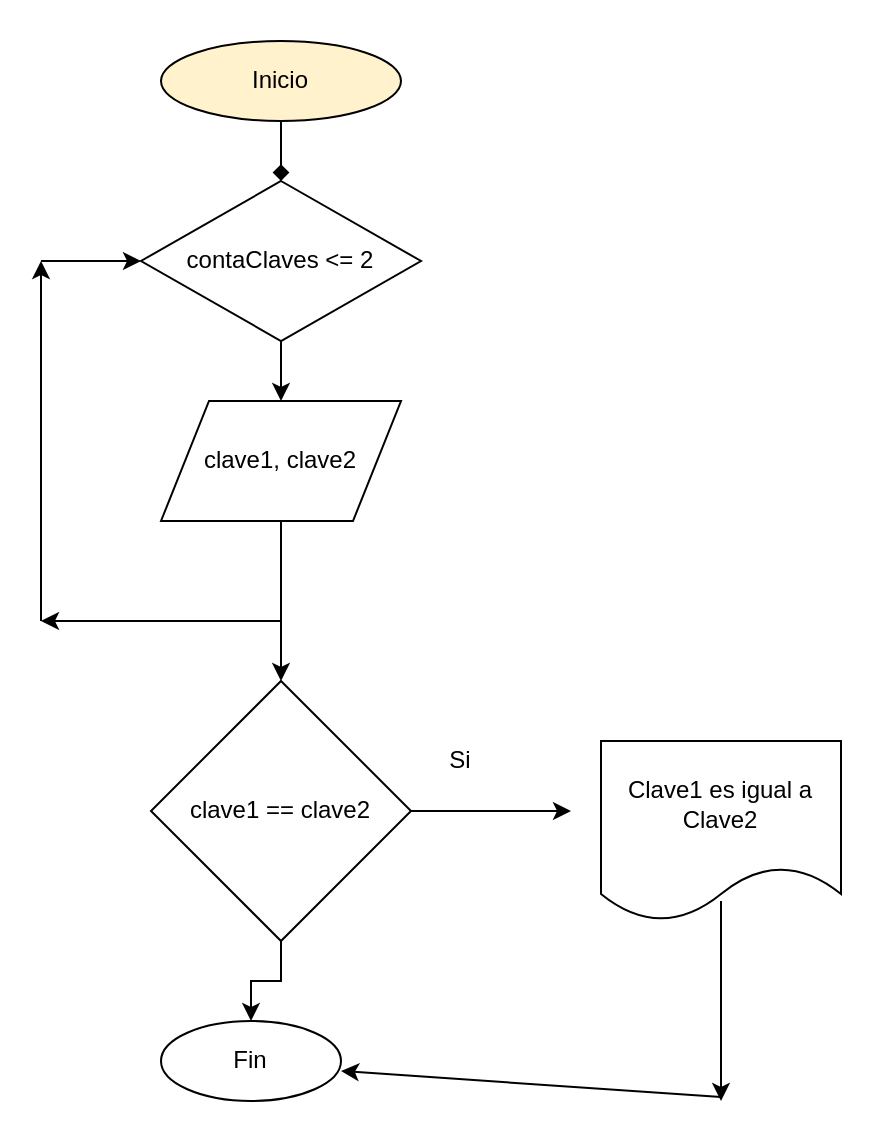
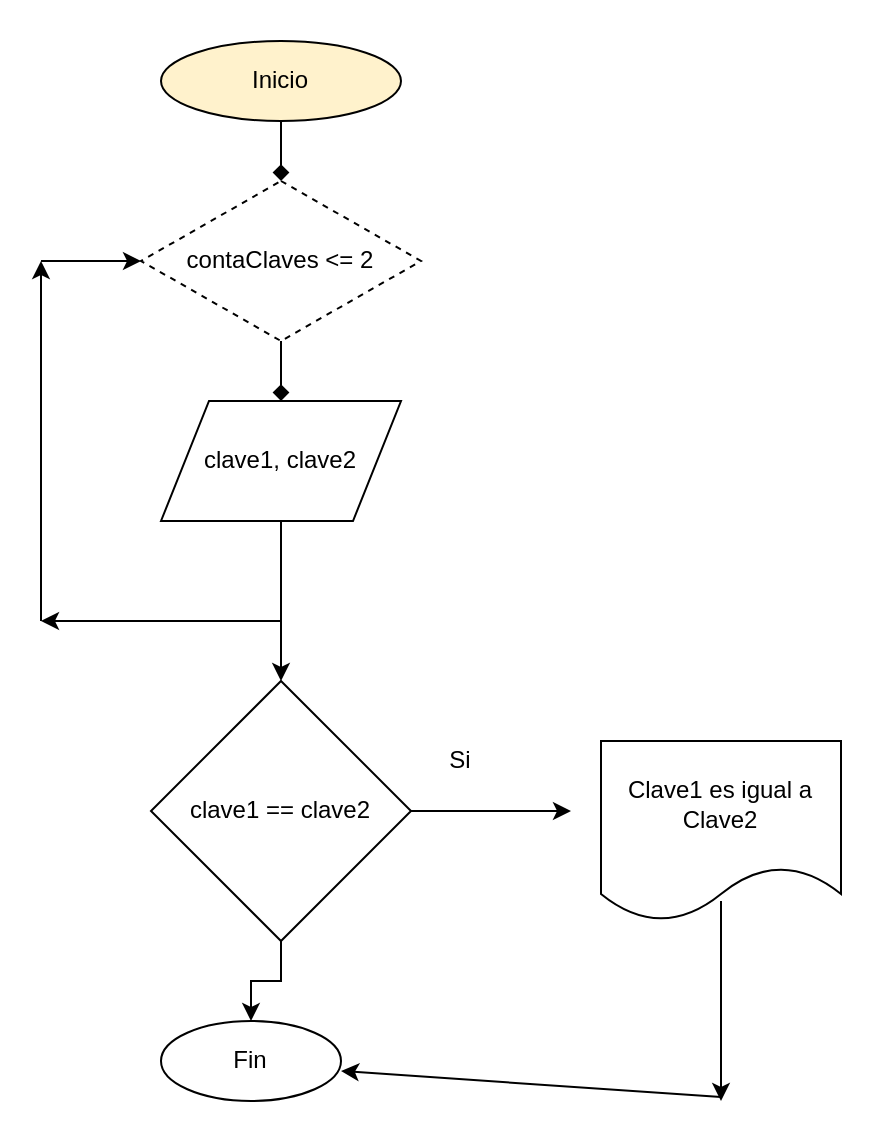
  <mxCell id="0" />
  <mxCell id="1" parent="0" />
- <mxCell id="2" value="" style="edgeStyle=orthogonalEdgeStyle;rounded=0;orthogonalLoop=1;jettySize=auto;html=1;" parent="1" source="9" target="5" edge="1"><mxGeometry relative="1" as="geometry" /></mxCell>
+ <mxCell id="2" value="" style="edgeStyle=orthogonalEdgeStyle;rounded=0;orthogonalLoop=1;jettySize=auto;html=1;endArrow=diamond;" parent="1" source="9" target="5" edge="1"><mxGeometry relative="1" as="geometry" /></mxCell>
  <mxCell id="3" value="Inicio" style="ellipse;whiteSpace=wrap;html=1;fillColor=#fff2cc;" parent="1" vertex="1"><mxGeometry x="80" width="120" height="40" as="geometry" y="20" /></mxCell>
  <mxCell id="4" value="" style="edgeStyle=orthogonalEdgeStyle;rounded=0;orthogonalLoop=1;jettySize=auto;html=1;" parent="1" source="5" edge="1"><mxGeometry relative="1" as="geometry"><mxPoint x="140" y="340" as="targetPoint" /></mxGeometry></mxCell>
  <mxCell id="5" value="clave1, clave2" style="shape=parallelogram;perimeter=parallelogramPerimeter;whiteSpace=wrap;html=1;" parent="1" vertex="1"><mxGeometry x="80" y="200" width="120" height="60" as="geometry" /></mxCell>
  <mxCell id="6" value="" style="endArrow=classic;html=1;" parent="1" edge="1"><mxGeometry width="50" height="50" relative="1" as="geometry"><mxPoint x="140" y="310" as="sourcePoint" /><mxPoint x="20" y="310" as="targetPoint" /><Array as="points"><mxPoint x="140" y="310" /></Array></mxGeometry></mxCell>
  <mxCell id="7" value="" style="endArrow=classic;html=1;" parent="1" edge="1"><mxGeometry width="50" height="50" relative="1" as="geometry"><mxPoint x="20" y="310" as="sourcePoint" /><mxPoint x="20" y="130" as="targetPoint" /></mxGeometry></mxCell>
  <mxCell id="8" value="" style="endArrow=classic;html=1;" parent="1" target="9" edge="1"><mxGeometry width="50" height="50" relative="1" as="geometry"><mxPoint x="20" y="130" as="sourcePoint" /><mxPoint x="90" y="91" as="targetPoint" /></mxGeometry></mxCell>
- <mxCell id="9" value="contaClaves &amp;lt;= 2" style="rhombus;whiteSpace=wrap;html=1;" parent="1" vertex="1"><mxGeometry x="70" y="90" width="140" height="80" as="geometry" /></mxCell>
+ <mxCell id="9" value="contaClaves &amp;lt;= 2" style="rhombus;whiteSpace=wrap;html=1;dashed=1;" parent="1" vertex="1"><mxGeometry x="70" y="90" width="140" height="80" as="geometry" /></mxCell>
  <mxCell id="10" value="" style="edgeStyle=orthogonalEdgeStyle;rounded=0;orthogonalLoop=1;jettySize=auto;html=1;endArrow=diamond;" parent="1" source="3" target="9" edge="1"><mxGeometry relative="1" as="geometry"><mxPoint x="140" y="60" as="sourcePoint" /><mxPoint x="140" y="180" as="targetPoint" /></mxGeometry></mxCell>
  <mxCell id="11" value="" style="edgeStyle=orthogonalEdgeStyle;rounded=0;orthogonalLoop=1;jettySize=auto;html=1;" parent="1" source="13" edge="1"><mxGeometry relative="1" as="geometry"><mxPoint x="285" y="405" as="targetPoint" /></mxGeometry></mxCell>
  <mxCell id="12" value="" style="edgeStyle=orthogonalEdgeStyle;rounded=0;orthogonalLoop=1;jettySize=auto;html=1;" parent="1" source="13" target="15" edge="1"><mxGeometry relative="1" as="geometry" /></mxCell>
  <mxCell id="13" value="clave1 == clave2" style="rhombus;whiteSpace=wrap;html=1;" parent="1" vertex="1"><mxGeometry x="75" y="340" width="130" height="130" as="geometry" /></mxCell>
  <mxCell id="14" value="Clave1 es igual a Clave2" style="shape=document;whiteSpace=wrap;html=1;boundedLbl=1;" parent="1" vertex="1"><mxGeometry x="300" y="370" width="120" height="90" as="geometry" /></mxCell>
  <mxCell id="15" value="Fin" style="ellipse;whiteSpace=wrap;html=1;" parent="1" vertex="1"><mxGeometry x="80" y="510" width="90" height="40" as="geometry" /></mxCell>
  <mxCell id="16" value="Si" style="text;html=1;strokeColor=none;fillColor=none;align=center;verticalAlign=middle;whiteSpace=wrap;rounded=0;" parent="1" vertex="1"><mxGeometry x="210" y="370" width="40" height="20" as="geometry" /></mxCell>
  <mxCell id="17" value="" style="endArrow=classic;html=1;exitX=0.5;exitY=0.889;exitDx=0;exitDy=0;exitPerimeter=0;" parent="1" source="14" edge="1"><mxGeometry width="50" height="50" relative="1" as="geometry"><mxPoint x="350" y="530" as="sourcePoint" /><mxPoint x="360" y="550" as="targetPoint" /></mxGeometry></mxCell>
  <mxCell id="18" value="" style="endArrow=classic;html=1;entryX=1;entryY=0.625;entryDx=0;entryDy=0;entryPerimeter=0;" parent="1" target="15" edge="1"><mxGeometry width="50" height="50" relative="1" as="geometry"><mxPoint x="360" y="548" as="sourcePoint" /><mxPoint x="60" y="610" as="targetPoint" /></mxGeometry></mxCell>
